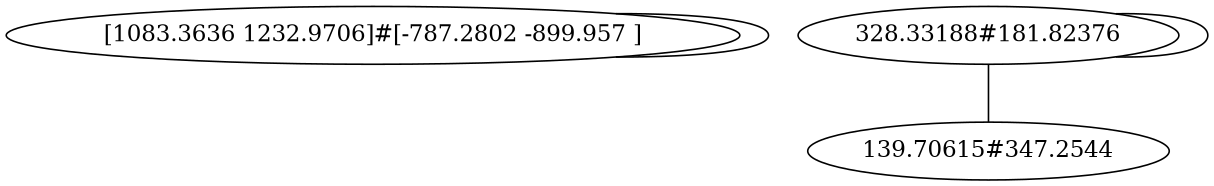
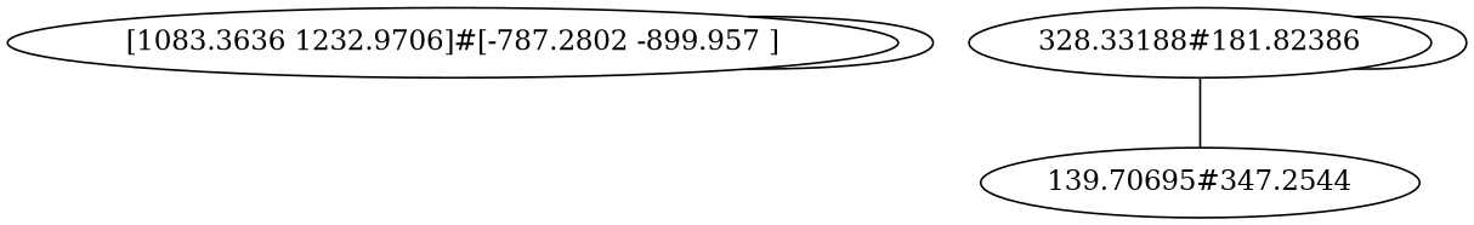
  graph {
    "[1083.3636 1232.9706]#[-787.2802 -899.957 ]"
-   "328.33188#181.82376"
-   "139.70615#347.2544"
+   "328.33188#181.82376" [label="328.33188#181.82386"]
+   "139.70615#347.2544" [label="139.70695#347.2544"]
    "[1083.3636 1232.9706]#[-787.2802 -899.957 ]" -- "[1083.3636 1232.9706]#[-787.2802 -899.957 ]"
    "328.33188#181.82376" -- "328.33188#181.82376"
    "328.33188#181.82376" -- "139.70615#347.2544"
  }
